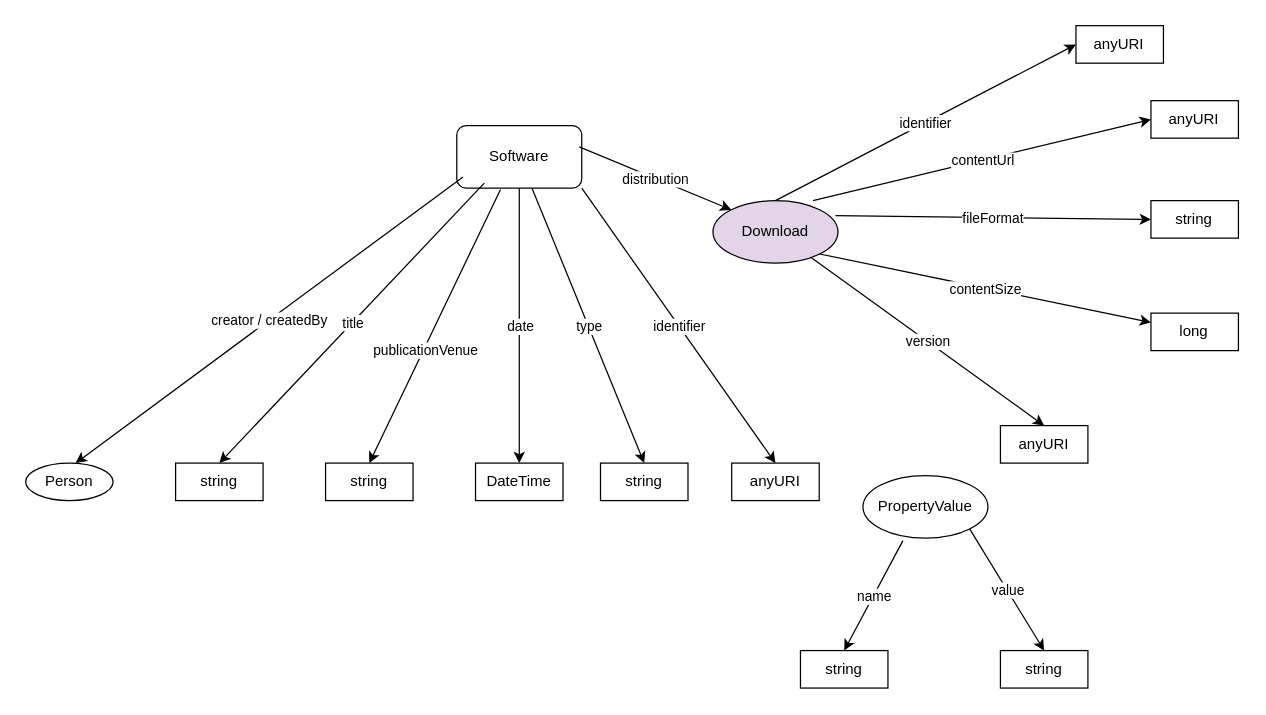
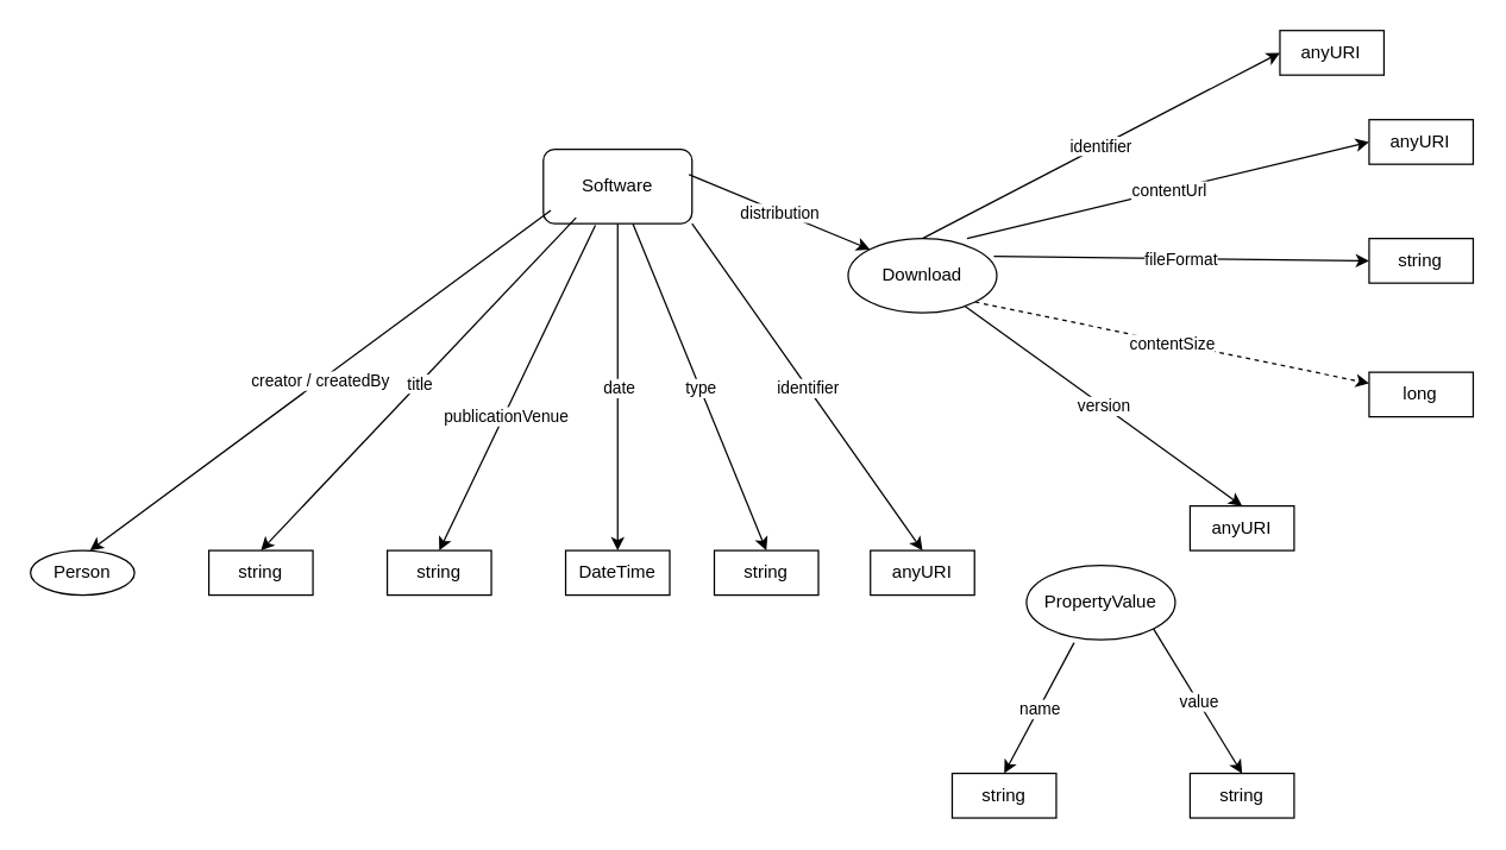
  <mxCell id="0" />
  <mxCell id="1" parent="0" />
  <mxCell id="2" value="Software" style="whiteSpace=wrap;html=1;rounded=1;" parent="1" vertex="1"><mxGeometry x="365" y="100" width="100" height="50" as="geometry" /></mxCell>
  <mxCell id="3" value="" style="endArrow=classic;html=1;exitX=0.05;exitY=0.82;exitDx=0;exitDy=0;exitPerimeter=0;" parent="1" source="2" edge="1"><mxGeometry relative="1" as="geometry"><mxPoint x="380" y="141" as="sourcePoint" /><mxPoint x="60" y="370" as="targetPoint" /></mxGeometry></mxCell>
  <mxCell id="4" value="creator / createdBy" style="edgeLabel;resizable=0;html=1;align=center;verticalAlign=middle;" parent="3" connectable="0" vertex="1"><mxGeometry relative="1" as="geometry" /></mxCell>
  <mxCell id="5" value="string" style="rounded=0;whiteSpace=wrap;html=1;" parent="1" vertex="1"><mxGeometry x="140" y="370" width="70" height="30" as="geometry" /></mxCell>
  <mxCell id="6" value="string" style="rounded=0;whiteSpace=wrap;html=1;" parent="1" vertex="1"><mxGeometry x="260" y="370" width="70" height="30" as="geometry" /></mxCell>
  <mxCell id="7" value="DateTime" style="rounded=0;whiteSpace=wrap;html=1;" parent="1" vertex="1"><mxGeometry x="380" y="370" width="70" height="30" as="geometry" /></mxCell>
  <mxCell id="8" value="anyURI" style="rounded=0;whiteSpace=wrap;html=1;" parent="1" vertex="1"><mxGeometry x="800" y="340" width="70" height="30" as="geometry" /></mxCell>
  <mxCell id="9" value="" style="endArrow=classic;html=1;exitX=0.22;exitY=0.92;exitDx=0;exitDy=0;exitPerimeter=0;entryX=0.5;entryY=0;entryDx=0;entryDy=0;" parent="1" source="2" target="5" edge="1"><mxGeometry relative="1" as="geometry"><mxPoint x="360" y="430" as="sourcePoint" /><mxPoint x="460" y="430" as="targetPoint" /></mxGeometry></mxCell>
  <mxCell id="10" value="title" style="edgeLabel;resizable=0;html=1;align=center;verticalAlign=middle;" parent="9" connectable="0" vertex="1"><mxGeometry relative="1" as="geometry" /></mxCell>
  <mxCell id="11" value="" style="endArrow=classic;html=1;entryX=0.5;entryY=0;entryDx=0;entryDy=0;exitX=0.35;exitY=1.02;exitDx=0;exitDy=0;exitPerimeter=0;" parent="1" source="2" target="6" edge="1"><mxGeometry relative="1" as="geometry"><mxPoint x="401" y="152" as="sourcePoint" /><mxPoint x="460" y="430" as="targetPoint" /></mxGeometry></mxCell>
  <mxCell id="12" value="publicationVenue" style="edgeLabel;resizable=0;html=1;align=center;verticalAlign=middle;" parent="11" connectable="0" vertex="1"><mxGeometry relative="1" as="geometry"><mxPoint x="-8.09" y="19.18" as="offset" /></mxGeometry></mxCell>
  <mxCell id="13" value="" style="endArrow=classic;html=1;entryX=0.5;entryY=0;entryDx=0;entryDy=0;" parent="1" source="2" target="7" edge="1"><mxGeometry relative="1" as="geometry"><mxPoint x="360" y="430" as="sourcePoint" /><mxPoint x="460" y="430" as="targetPoint" /></mxGeometry></mxCell>
  <mxCell id="14" value="date" style="edgeLabel;resizable=0;html=1;align=center;verticalAlign=middle;" parent="13" connectable="0" vertex="1"><mxGeometry relative="1" as="geometry" /></mxCell>
  <mxCell id="15" value="" style="endArrow=classic;html=1;entryX=0.5;entryY=0;entryDx=0;entryDy=0;" parent="1" source="32" target="8" edge="1"><mxGeometry relative="1" as="geometry"><mxPoint x="637" y="189" as="sourcePoint" /><mxPoint x="460" y="430" as="targetPoint" /></mxGeometry></mxCell>
  <mxCell id="16" value="version" style="edgeLabel;resizable=0;html=1;align=center;verticalAlign=middle;" parent="15" connectable="0" vertex="1"><mxGeometry relative="1" as="geometry" /></mxCell>
  <mxCell id="17" value="string" style="rounded=0;whiteSpace=wrap;html=1;" parent="1" vertex="1"><mxGeometry x="480" y="370" width="70" height="30" as="geometry" /></mxCell>
  <mxCell id="18" value="" style="endArrow=classic;html=1;entryX=0.5;entryY=0;entryDx=0;entryDy=0;" parent="1" source="2" target="17" edge="1"><mxGeometry relative="1" as="geometry"><mxPoint x="610" y="180" as="sourcePoint" /><mxPoint x="460" y="430" as="targetPoint" /><Array as="points" /></mxGeometry></mxCell>
  <mxCell id="19" value="type" style="edgeLabel;resizable=0;html=1;align=center;verticalAlign=middle;" parent="18" connectable="0" vertex="1"><mxGeometry relative="1" as="geometry" /></mxCell>
  <mxCell id="20" value="Person" style="ellipse;whiteSpace=wrap;html=1;" parent="1" vertex="1"><mxGeometry x="20" y="370" width="70" height="30" as="geometry" /></mxCell>
  <mxCell id="21" value="" style="endArrow=classic;html=1;exitX=0.98;exitY=0.34;exitDx=0;exitDy=0;exitPerimeter=0;entryX=0;entryY=0;entryDx=0;entryDy=0;" parent="1" source="2" target="32" edge="1"><mxGeometry relative="1" as="geometry"><mxPoint x="360" y="430" as="sourcePoint" /><mxPoint x="460" y="430" as="targetPoint" /></mxGeometry></mxCell>
  <mxCell id="22" value="distribution" style="edgeLabel;resizable=0;html=1;align=center;verticalAlign=middle;" parent="21" connectable="0" vertex="1"><mxGeometry relative="1" as="geometry" /></mxCell>
  <mxCell id="23" value="long" style="rounded=0;whiteSpace=wrap;html=1;" parent="1" vertex="1"><mxGeometry x="920.44" y="250" width="70" height="30" as="geometry" /></mxCell>
  <mxCell id="24" value="string" style="rounded=0;whiteSpace=wrap;html=1;" parent="1" vertex="1"><mxGeometry x="920.44" y="160" width="70" height="30" as="geometry" /></mxCell>
  <mxCell id="25" value="anyURI" style="rounded=0;whiteSpace=wrap;html=1;" parent="1" vertex="1"><mxGeometry x="920.44" y="80" width="70" height="30" as="geometry" /></mxCell>
- <mxCell id="26" value="" style="endArrow=classic;html=1;entryX=0;entryY=0.25;entryDx=0;entryDy=0;exitX=1;exitY=1;exitDx=0;exitDy=0;" parent="1" source="32" target="23" edge="1"><mxGeometry relative="1" as="geometry"><mxPoint x="640.44" y="105" as="sourcePoint" /><mxPoint x="630.44" y="350" as="targetPoint" /></mxGeometry></mxCell>
+ <mxCell id="26" value="" style="endArrow=classic;html=1;entryX=0;entryY=0.25;entryDx=0;entryDy=0;exitX=1;exitY=1;exitDx=0;exitDy=0;dashed=1;" parent="1" source="32" target="23" edge="1"><mxGeometry relative="1" as="geometry"><mxPoint x="640.44" y="105" as="sourcePoint" /><mxPoint x="630.44" y="350" as="targetPoint" /></mxGeometry></mxCell>
  <mxCell id="27" value="contentSize" style="edgeLabel;resizable=0;html=1;align=center;verticalAlign=middle;" parent="26" connectable="0" vertex="1"><mxGeometry relative="1" as="geometry" /></mxCell>
  <mxCell id="28" value="" style="endArrow=classic;html=1;entryX=0;entryY=0.5;entryDx=0;entryDy=0;exitX=0.98;exitY=0.24;exitDx=0;exitDy=0;exitPerimeter=0;" parent="1" source="32" target="24" edge="1"><mxGeometry relative="1" as="geometry"><mxPoint x="648.44" y="91" as="sourcePoint" /><mxPoint x="630.44" y="350" as="targetPoint" /></mxGeometry></mxCell>
  <mxCell id="29" value="fileFormat" style="edgeLabel;resizable=0;html=1;align=center;verticalAlign=middle;" parent="28" connectable="0" vertex="1"><mxGeometry relative="1" as="geometry" /></mxCell>
  <mxCell id="30" value="" style="endArrow=classic;html=1;entryX=0;entryY=0.5;entryDx=0;entryDy=0;exitX=0.8;exitY=0;exitDx=0;exitDy=0;exitPerimeter=0;" parent="1" source="32" target="25" edge="1"><mxGeometry relative="1" as="geometry"><mxPoint x="650.44" y="90" as="sourcePoint" /><mxPoint x="630.44" y="350" as="targetPoint" /></mxGeometry></mxCell>
  <mxCell id="31" value="contentUrl" style="edgeLabel;resizable=0;html=1;align=center;verticalAlign=middle;" parent="30" connectable="0" vertex="1"><mxGeometry relative="1" as="geometry" /></mxCell>
- <mxCell id="32" value="Download" style="ellipse;whiteSpace=wrap;html=1;fillColor=#e1d5e7;" parent="1" vertex="1"><mxGeometry x="570" y="160" width="100" height="50" as="geometry" /></mxCell>
+ <mxCell id="32" value="Download" style="ellipse;whiteSpace=wrap;html=1;" parent="1" vertex="1"><mxGeometry x="570" y="160" width="100" height="50" as="geometry" /></mxCell>
  <mxCell id="33" value="anyURI" style="rounded=0;whiteSpace=wrap;html=1;" parent="1" vertex="1"><mxGeometry x="860.44" y="20" width="70" height="30" as="geometry" /></mxCell>
  <mxCell id="34" value="" style="endArrow=classic;html=1;exitX=0.5;exitY=0;exitDx=0;exitDy=0;entryX=0;entryY=0.5;entryDx=0;entryDy=0;" parent="1" source="32" target="33" edge="1"><mxGeometry relative="1" as="geometry"><mxPoint x="530.44" y="430" as="sourcePoint" /><mxPoint x="630.44" y="430" as="targetPoint" /></mxGeometry></mxCell>
  <mxCell id="35" value="identifier" style="edgeLabel;resizable=0;html=1;align=center;verticalAlign=middle;" parent="34" connectable="0" vertex="1"><mxGeometry relative="1" as="geometry" /></mxCell>
  <mxCell id="36" value="anyURI" style="rounded=0;whiteSpace=wrap;html=1;" parent="1" vertex="1"><mxGeometry x="585" y="370" width="70" height="30" as="geometry" /></mxCell>
  <mxCell id="37" value="" style="endArrow=classic;html=1;exitX=1;exitY=1;exitDx=0;exitDy=0;entryX=0.5;entryY=0;entryDx=0;entryDy=0;" parent="1" source="2" target="36" edge="1"><mxGeometry relative="1" as="geometry"><mxPoint x="480" y="430" as="sourcePoint" /><mxPoint x="580" y="430" as="targetPoint" /></mxGeometry></mxCell>
  <mxCell id="38" value="identifier" style="edgeLabel;resizable=0;html=1;align=center;verticalAlign=middle;" parent="37" connectable="0" vertex="1"><mxGeometry relative="1" as="geometry" /></mxCell>
  <mxCell id="39" value="PropertyValue" style="ellipse;whiteSpace=wrap;html=1;" parent="1" vertex="1"><mxGeometry x="690" y="380" width="100" height="50" as="geometry" /></mxCell>
  <mxCell id="40" value="string" style="rounded=0;whiteSpace=wrap;html=1;" parent="1" vertex="1"><mxGeometry x="640" y="520" width="70" height="30" as="geometry" /></mxCell>
  <mxCell id="41" value="string" style="rounded=0;whiteSpace=wrap;html=1;" parent="1" vertex="1"><mxGeometry x="800" y="520" width="70" height="30" as="geometry" /></mxCell>
  <mxCell id="42" value="" style="endArrow=classic;html=1;exitX=0.32;exitY=1.04;exitDx=0;exitDy=0;exitPerimeter=0;entryX=0.5;entryY=0;entryDx=0;entryDy=0;" parent="1" source="39" target="40" edge="1"><mxGeometry relative="1" as="geometry"><mxPoint x="480" y="430" as="sourcePoint" /><mxPoint x="580" y="430" as="targetPoint" /></mxGeometry></mxCell>
  <mxCell id="43" value="name" style="edgeLabel;resizable=0;html=1;align=center;verticalAlign=middle;" parent="42" connectable="0" vertex="1"><mxGeometry relative="1" as="geometry" /></mxCell>
  <mxCell id="44" value="" style="endArrow=classic;html=1;exitX=1;exitY=1;exitDx=0;exitDy=0;entryX=0.5;entryY=0;entryDx=0;entryDy=0;" parent="1" source="39" edge="1" target="41"><mxGeometry relative="1" as="geometry"><mxPoint x="732" y="552" as="sourcePoint" /><mxPoint x="860" y="590" as="targetPoint" /></mxGeometry></mxCell>
  <mxCell id="45" value="value" style="edgeLabel;resizable=0;html=1;align=center;verticalAlign=middle;" parent="44" connectable="0" vertex="1"><mxGeometry relative="1" as="geometry" /></mxCell>
